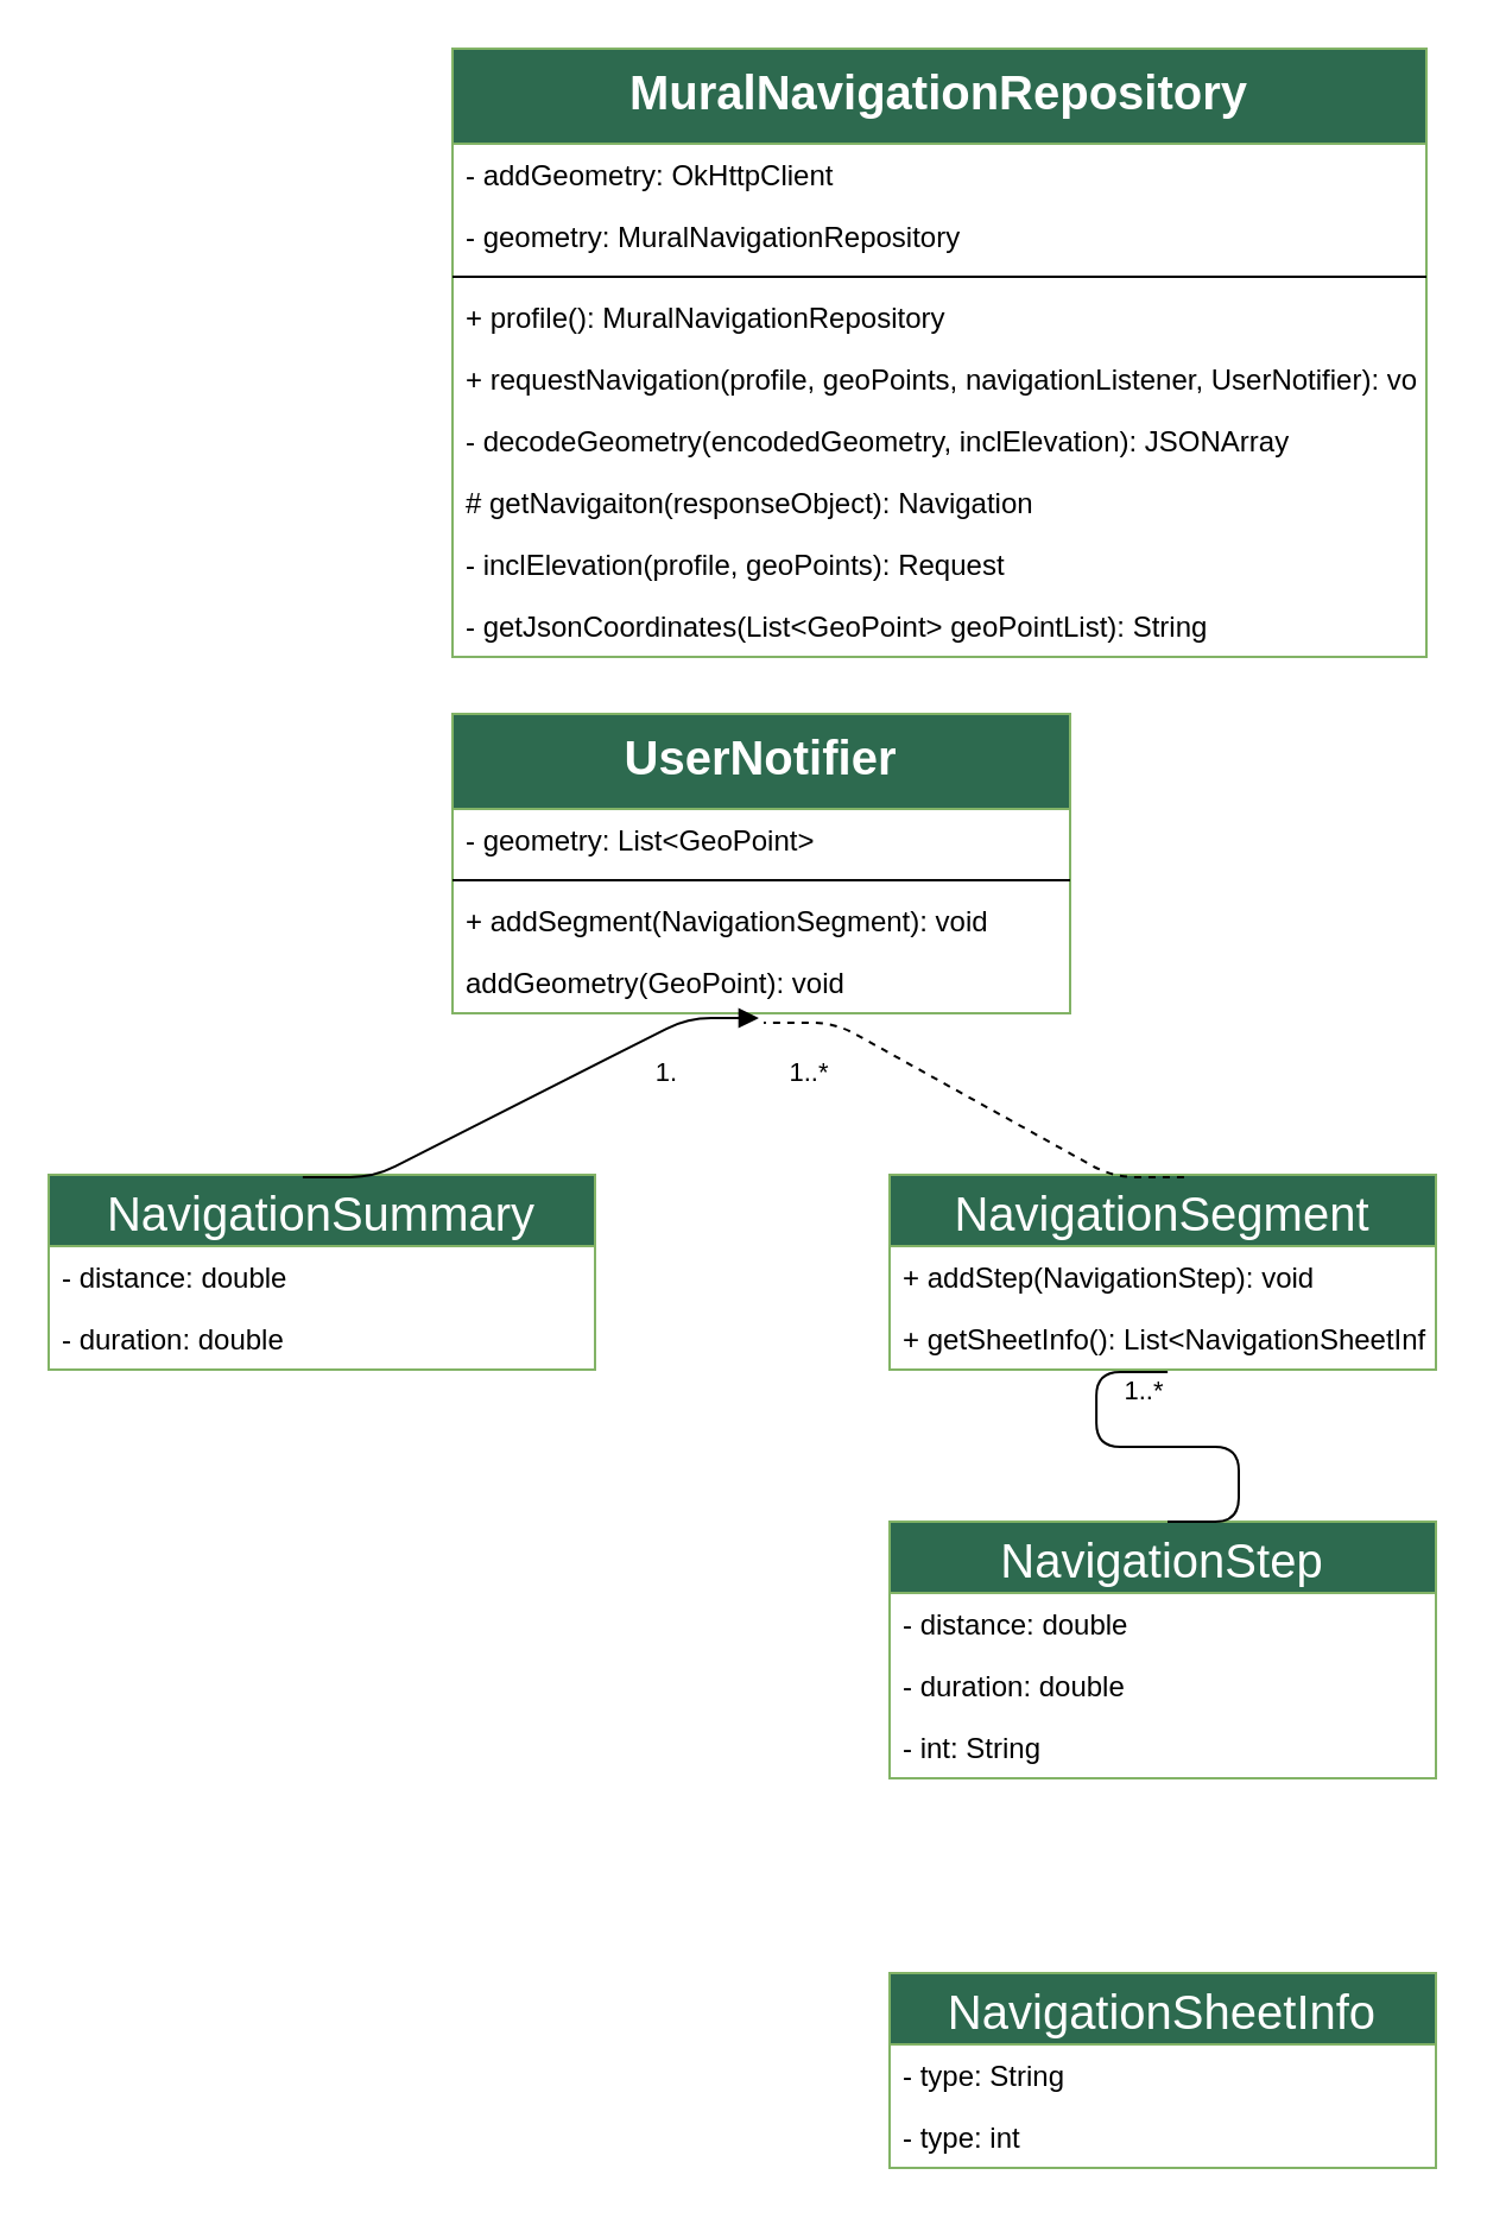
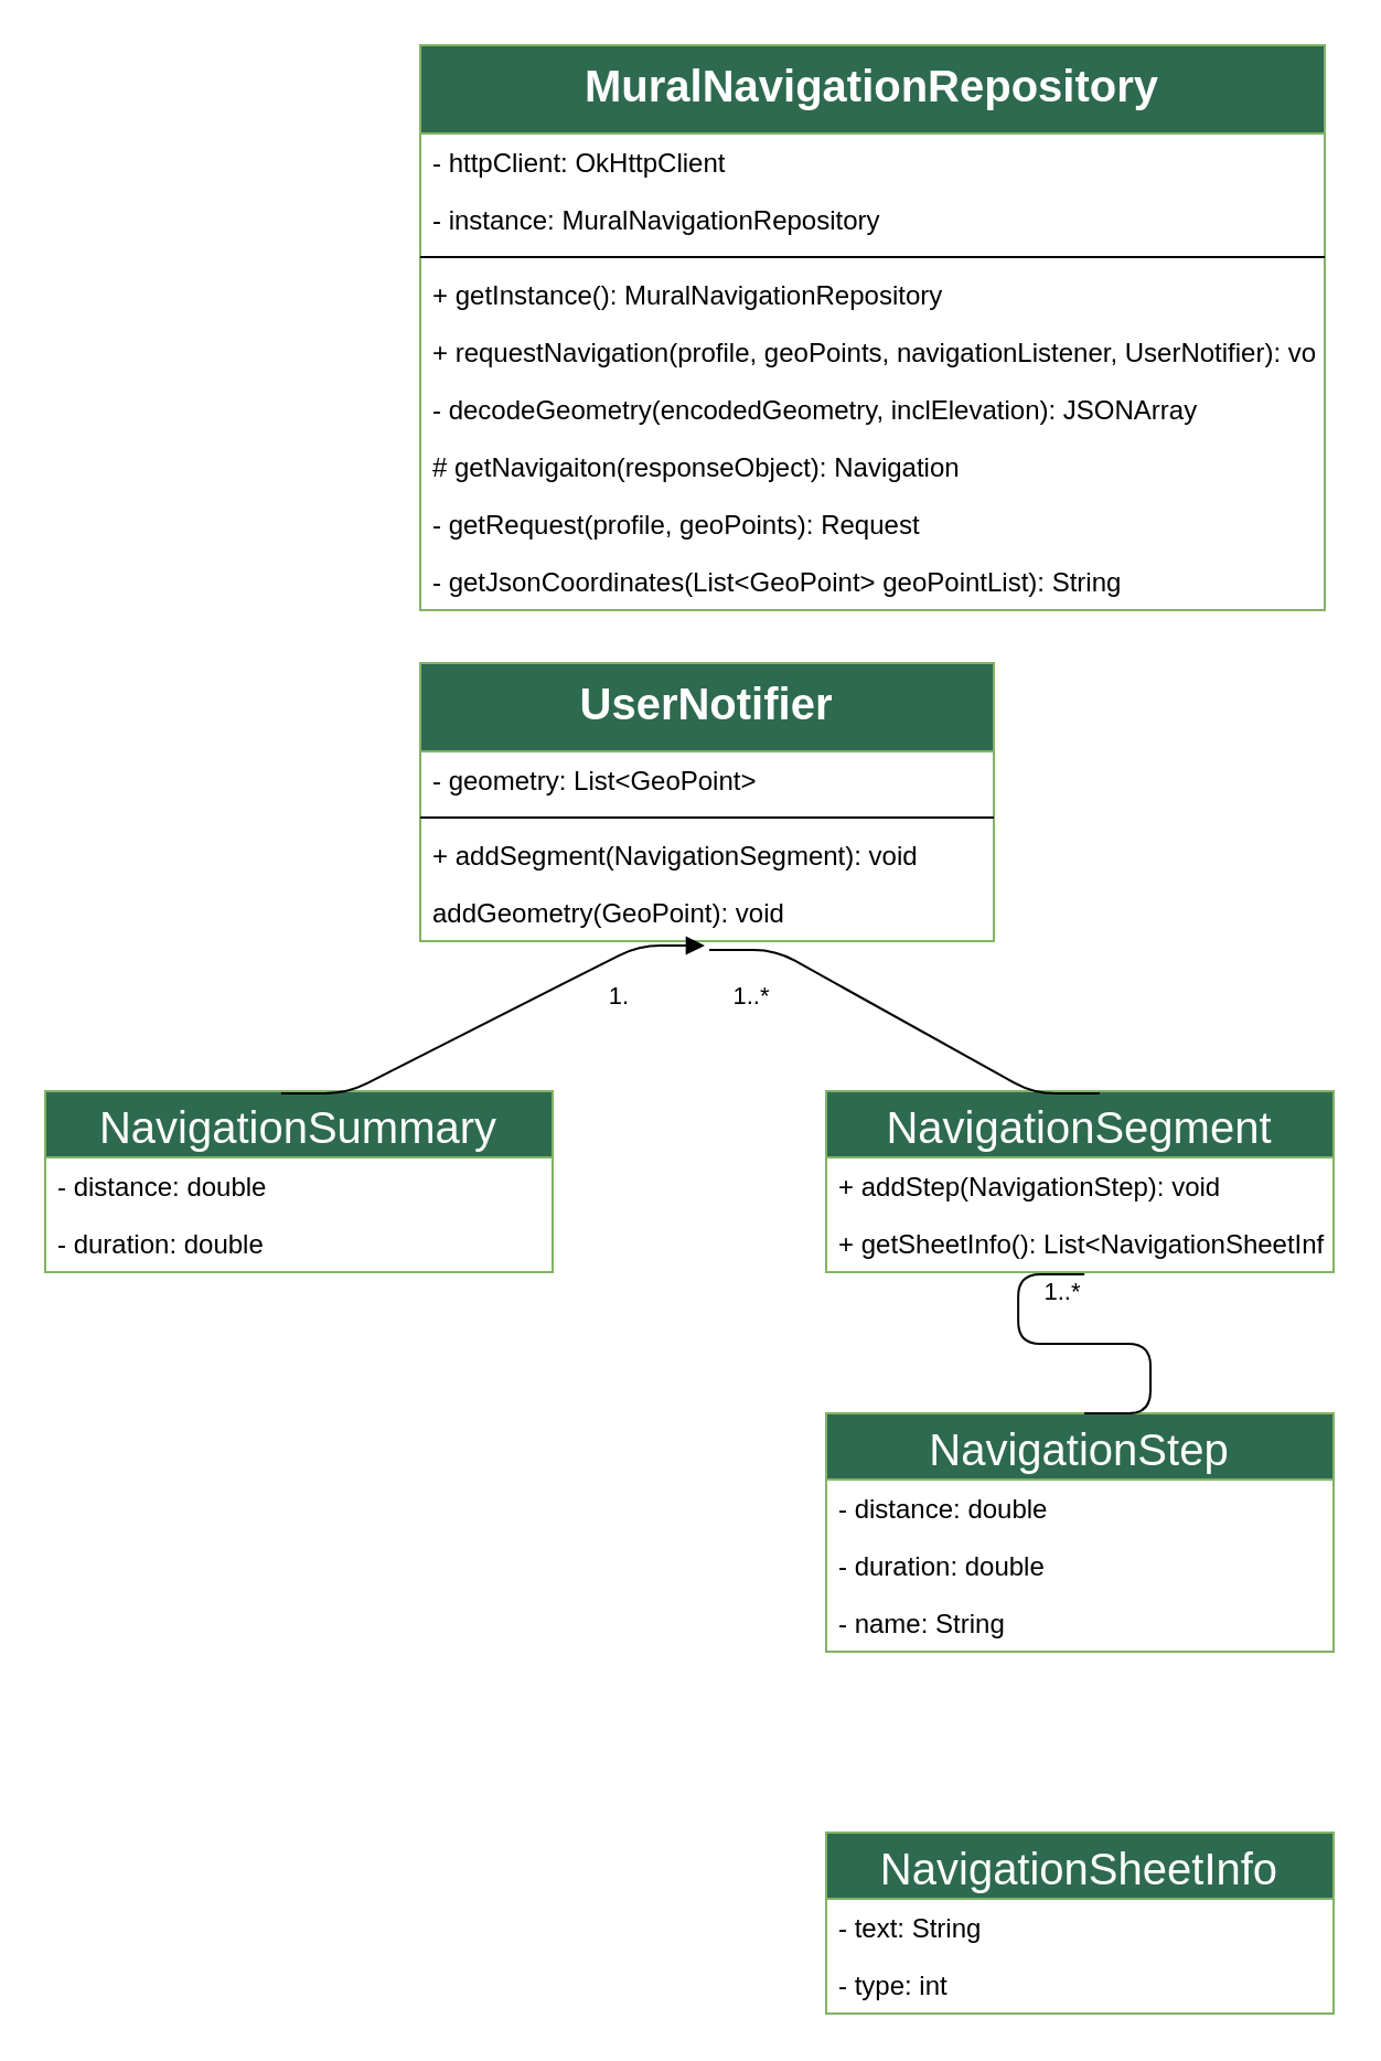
  <mxCell id="0" />
  <mxCell id="1" parent="0" />
  <mxCell id="2" value="MuralNavigationRepository" style="swimlane;fontStyle=1;align=center;verticalAlign=top;childLayout=stackLayout;horizontal=1;startSize=40;horizontalStack=0;resizeParent=1;resizeParentMax=0;resizeLast=0;collapsible=1;marginBottom=0;strokeColor=#82b366;fillColor=#2d6a4f;fontColor=#FFFFFF;fontSize=20;" parent="1" vertex="1"><mxGeometry x="190" y="20" width="410" height="256" as="geometry" /></mxCell>
- <mxCell id="3" value="- addGeometry: OkHttpClient" style="text;strokeColor=none;fillColor=none;align=left;verticalAlign=top;spacingLeft=4;spacingRight=4;overflow=hidden;rotatable=0;points=[[0,0.5],[1,0.5]];portConstraint=eastwest;" parent="2" vertex="1"><mxGeometry y="40" width="410" height="26" as="geometry" /></mxCell>
- <mxCell id="4" value="- geometry: MuralNavigationRepository" style="text;strokeColor=none;fillColor=none;align=left;verticalAlign=top;spacingLeft=4;spacingRight=4;overflow=hidden;rotatable=0;points=[[0,0.5],[1,0.5]];portConstraint=eastwest;" parent="2" vertex="1"><mxGeometry y="66" width="410" height="26" as="geometry" /></mxCell>
+ <mxCell id="3" value="- httpClient: OkHttpClient" style="text;strokeColor=none;fillColor=none;align=left;verticalAlign=top;spacingLeft=4;spacingRight=4;overflow=hidden;rotatable=0;points=[[0,0.5],[1,0.5]];portConstraint=eastwest;" parent="2" vertex="1"><mxGeometry y="40" width="410" height="26" as="geometry" /></mxCell>
+ <mxCell id="4" value="- instance: MuralNavigationRepository" style="text;strokeColor=none;fillColor=none;align=left;verticalAlign=top;spacingLeft=4;spacingRight=4;overflow=hidden;rotatable=0;points=[[0,0.5],[1,0.5]];portConstraint=eastwest;" parent="2" vertex="1"><mxGeometry y="66" width="410" height="26" as="geometry" /></mxCell>
  <mxCell id="5" value="" style="line;strokeWidth=1;fillColor=none;align=left;verticalAlign=middle;spacingTop=-1;spacingLeft=3;spacingRight=3;rotatable=0;labelPosition=right;points=[];portConstraint=eastwest;" parent="2" vertex="1"><mxGeometry y="92" width="410" height="8" as="geometry" /></mxCell>
- <mxCell id="6" value="+ profile(): MuralNavigationRepository" style="text;strokeColor=none;fillColor=none;align=left;verticalAlign=top;spacingLeft=4;spacingRight=4;overflow=hidden;rotatable=0;points=[[0,0.5],[1,0.5]];portConstraint=eastwest;" parent="2" vertex="1"><mxGeometry y="100" width="410" height="26" as="geometry" /></mxCell>
+ <mxCell id="6" value="+ getInstance(): MuralNavigationRepository" style="text;strokeColor=none;fillColor=none;align=left;verticalAlign=top;spacingLeft=4;spacingRight=4;overflow=hidden;rotatable=0;points=[[0,0.5],[1,0.5]];portConstraint=eastwest;" parent="2" vertex="1"><mxGeometry y="100" width="410" height="26" as="geometry" /></mxCell>
  <mxCell id="7" value="+ requestNavigation(profile, geoPoints, navigationListener, UserNotifier): void" style="text;strokeColor=none;fillColor=none;align=left;verticalAlign=top;spacingLeft=4;spacingRight=4;overflow=hidden;rotatable=0;points=[[0,0.5],[1,0.5]];portConstraint=eastwest;" parent="2" vertex="1"><mxGeometry y="126" width="410" height="26" as="geometry" /></mxCell>
  <mxCell id="8" value="- decodeGeometry(encodedGeometry, inclElevation): JSONArray" style="text;strokeColor=none;fillColor=none;align=left;verticalAlign=top;spacingLeft=4;spacingRight=4;overflow=hidden;rotatable=0;points=[[0,0.5],[1,0.5]];portConstraint=eastwest;" parent="2" vertex="1"><mxGeometry y="152" width="410" height="26" as="geometry" /></mxCell>
  <mxCell id="9" value="# getNavigaiton(responseObject): Navigation" style="text;strokeColor=none;fillColor=none;align=left;verticalAlign=top;spacingLeft=4;spacingRight=4;overflow=hidden;rotatable=0;points=[[0,0.5],[1,0.5]];portConstraint=eastwest;" vertex="1" parent="2"><mxGeometry y="178" width="410" height="26" as="geometry" /></mxCell>
- <mxCell id="10" value="- inclElevation(profile, geoPoints): Request" style="text;strokeColor=none;fillColor=none;align=left;verticalAlign=top;spacingLeft=4;spacingRight=4;overflow=hidden;rotatable=0;points=[[0,0.5],[1,0.5]];portConstraint=eastwest;" vertex="1" parent="2"><mxGeometry y="204" width="410" height="26" as="geometry" /></mxCell>
+ <mxCell id="10" value="- getRequest(profile, geoPoints): Request" style="text;strokeColor=none;fillColor=none;align=left;verticalAlign=top;spacingLeft=4;spacingRight=4;overflow=hidden;rotatable=0;points=[[0,0.5],[1,0.5]];portConstraint=eastwest;" vertex="1" parent="2"><mxGeometry y="204" width="410" height="26" as="geometry" /></mxCell>
  <mxCell id="11" value="- getJsonCoordinates(List&lt;GeoPoint&gt; geoPointList): String" style="text;strokeColor=none;fillColor=none;align=left;verticalAlign=top;spacingLeft=4;spacingRight=4;overflow=hidden;rotatable=0;points=[[0,0.5],[1,0.5]];portConstraint=eastwest;" vertex="1" parent="2"><mxGeometry y="230" width="410" height="26" as="geometry" /></mxCell>
  <mxCell id="12" value="" style="text;strokeColor=none;fillColor=none;align=left;verticalAlign=middle;spacingTop=-1;spacingLeft=4;spacingRight=4;rotatable=0;labelPosition=right;points=[];portConstraint=eastwest;" parent="1" vertex="1"><mxGeometry x="290" y="480" width="20" height="14" as="geometry" /></mxCell>
  <mxCell id="13" value="NavigationSegment" style="swimlane;fontStyle=0;childLayout=stackLayout;horizontal=1;startSize=30;horizontalStack=0;resizeParent=1;resizeParentMax=0;resizeLast=0;collapsible=1;marginBottom=0;strokeColor=#82b366;fillColor=#2d6a4f;fontColor=#FFFFFF;fontSize=20;" vertex="1" parent="1"><mxGeometry x="374" y="494" width="230" height="82" as="geometry" /></mxCell>
  <mxCell id="14" value="+ addStep(NavigationStep): void" style="text;strokeColor=none;fillColor=none;align=left;verticalAlign=top;spacingLeft=4;spacingRight=4;overflow=hidden;rotatable=0;points=[[0,0.5],[1,0.5]];portConstraint=eastwest;" vertex="1" parent="13"><mxGeometry y="30" width="230" height="26" as="geometry" /></mxCell>
  <mxCell id="15" value="+ getSheetInfo(): List&lt;NavigationSheetInfo&gt;" style="text;strokeColor=none;fillColor=none;align=left;verticalAlign=top;spacingLeft=4;spacingRight=4;overflow=hidden;rotatable=0;points=[[0,0.5],[1,0.5]];portConstraint=eastwest;" vertex="1" parent="13"><mxGeometry y="56" width="230" height="26" as="geometry" /></mxCell>
  <mxCell id="16" value="NavigationSheetInfo" style="swimlane;fontStyle=0;childLayout=stackLayout;horizontal=1;startSize=30;horizontalStack=0;resizeParent=1;resizeParentMax=0;resizeLast=0;collapsible=1;marginBottom=0;strokeColor=#82b366;fillColor=#2d6a4f;fontColor=#FFFFFF;fontSize=20;" vertex="1" parent="1"><mxGeometry x="374" y="830" width="230" height="82" as="geometry" /></mxCell>
- <mxCell id="17" value="- type: String" style="text;strokeColor=none;fillColor=none;align=left;verticalAlign=top;spacingLeft=4;spacingRight=4;overflow=hidden;rotatable=0;points=[[0,0.5],[1,0.5]];portConstraint=eastwest;" vertex="1" parent="16"><mxGeometry y="30" width="230" height="26" as="geometry" /></mxCell>
+ <mxCell id="17" value="- text: String" style="text;strokeColor=none;fillColor=none;align=left;verticalAlign=top;spacingLeft=4;spacingRight=4;overflow=hidden;rotatable=0;points=[[0,0.5],[1,0.5]];portConstraint=eastwest;" vertex="1" parent="16"><mxGeometry y="30" width="230" height="26" as="geometry" /></mxCell>
  <mxCell id="18" value="- type: int" style="text;strokeColor=none;fillColor=none;align=left;verticalAlign=top;spacingLeft=4;spacingRight=4;overflow=hidden;rotatable=0;points=[[0,0.5],[1,0.5]];portConstraint=eastwest;" vertex="1" parent="16"><mxGeometry y="56" width="230" height="26" as="geometry" /></mxCell>
  <mxCell id="19" value="UserNotifier" style="swimlane;fontStyle=1;align=center;verticalAlign=top;childLayout=stackLayout;horizontal=1;startSize=40;horizontalStack=0;resizeParent=1;resizeParentMax=0;resizeLast=0;collapsible=1;marginBottom=0;strokeColor=#82b366;fillColor=#2d6a4f;fontColor=#FFFFFF;fontSize=20;" vertex="1" parent="1"><mxGeometry x="190" y="300" width="260" height="126" as="geometry" /></mxCell>
  <mxCell id="20" value="- geometry: List&lt;GeoPoint&gt;" style="text;strokeColor=none;fillColor=none;align=left;verticalAlign=top;spacingLeft=4;spacingRight=4;overflow=hidden;rotatable=0;points=[[0,0.5],[1,0.5]];portConstraint=eastwest;" vertex="1" parent="19"><mxGeometry y="40" width="260" height="26" as="geometry" /></mxCell>
  <mxCell id="21" value="" style="line;strokeWidth=1;fillColor=none;align=left;verticalAlign=middle;spacingTop=-1;spacingLeft=3;spacingRight=3;rotatable=0;labelPosition=right;points=[];portConstraint=eastwest;" vertex="1" parent="19"><mxGeometry y="66" width="260" height="8" as="geometry" /></mxCell>
  <mxCell id="22" value="+ addSegment(NavigationSegment): void" style="text;strokeColor=none;fillColor=none;align=left;verticalAlign=top;spacingLeft=4;spacingRight=4;overflow=hidden;rotatable=0;points=[[0,0.5],[1,0.5]];portConstraint=eastwest;" vertex="1" parent="19"><mxGeometry y="74" width="260" height="26" as="geometry" /></mxCell>
  <mxCell id="23" value="addGeometry(GeoPoint): void" style="text;strokeColor=none;fillColor=none;align=left;verticalAlign=top;spacingLeft=4;spacingRight=4;overflow=hidden;rotatable=0;points=[[0,0.5],[1,0.5]];portConstraint=eastwest;" vertex="1" parent="19"><mxGeometry y="100" width="260" height="26" as="geometry" /></mxCell>
  <mxCell id="24" value="NavigationStep" style="swimlane;fontStyle=0;childLayout=stackLayout;horizontal=1;startSize=30;horizontalStack=0;resizeParent=1;resizeParentMax=0;resizeLast=0;collapsible=1;marginBottom=0;strokeColor=#82b366;fillColor=#2d6a4f;fontColor=#FFFFFF;fontSize=20;" vertex="1" parent="1"><mxGeometry x="374" y="640" width="230" height="108" as="geometry" /></mxCell>
  <mxCell id="25" value="- distance: double" style="text;strokeColor=none;fillColor=none;align=left;verticalAlign=top;spacingLeft=4;spacingRight=4;overflow=hidden;rotatable=0;points=[[0,0.5],[1,0.5]];portConstraint=eastwest;" vertex="1" parent="24"><mxGeometry y="30" width="230" height="26" as="geometry" /></mxCell>
  <mxCell id="26" value="- duration: double" style="text;strokeColor=none;fillColor=none;align=left;verticalAlign=top;spacingLeft=4;spacingRight=4;overflow=hidden;rotatable=0;points=[[0,0.5],[1,0.5]];portConstraint=eastwest;" vertex="1" parent="24"><mxGeometry y="56" width="230" height="26" as="geometry" /></mxCell>
- <mxCell id="27" value="- int: String" style="text;strokeColor=none;fillColor=none;align=left;verticalAlign=top;spacingLeft=4;spacingRight=4;overflow=hidden;rotatable=0;points=[[0,0.5],[1,0.5]];portConstraint=eastwest;" vertex="1" parent="24"><mxGeometry y="82" width="230" height="26" as="geometry" /></mxCell>
+ <mxCell id="27" value="- name: String" style="text;strokeColor=none;fillColor=none;align=left;verticalAlign=top;spacingLeft=4;spacingRight=4;overflow=hidden;rotatable=0;points=[[0,0.5],[1,0.5]];portConstraint=eastwest;" vertex="1" parent="24"><mxGeometry y="82" width="230" height="26" as="geometry" /></mxCell>
  <mxCell id="28" value="NavigationSummary" style="swimlane;fontStyle=0;childLayout=stackLayout;horizontal=1;startSize=30;horizontalStack=0;resizeParent=1;resizeParentMax=0;resizeLast=0;collapsible=1;marginBottom=0;strokeColor=#82b366;fillColor=#2d6a4f;fontColor=#FFFFFF;fontSize=20;" vertex="1" parent="1"><mxGeometry x="20" y="494" width="230" height="82" as="geometry" /></mxCell>
  <mxCell id="29" value="- distance: double" style="text;strokeColor=none;fillColor=none;align=left;verticalAlign=top;spacingLeft=4;spacingRight=4;overflow=hidden;rotatable=0;points=[[0,0.5],[1,0.5]];portConstraint=eastwest;" vertex="1" parent="28"><mxGeometry y="30" width="230" height="26" as="geometry" /></mxCell>
  <mxCell id="30" value="- duration: double" style="text;strokeColor=none;fillColor=none;align=left;verticalAlign=top;spacingLeft=4;spacingRight=4;overflow=hidden;rotatable=0;points=[[0,0.5],[1,0.5]];portConstraint=eastwest;" vertex="1" parent="28"><mxGeometry y="56" width="230" height="26" as="geometry" /></mxCell>
- <mxCell id="31" value="" style="endArrow=none;html=1;entryX=0.504;entryY=1.154;entryDx=0;entryDy=0;entryPerimeter=0;exitX=0.539;exitY=0.012;exitDx=0;exitDy=0;exitPerimeter=0;edgeStyle=entityRelationEdgeStyle;dashed=1;" edge="1" parent="1" source="13" target="23"><mxGeometry width="50" height="50" relative="1" as="geometry"><mxPoint x="400" y="700" as="sourcePoint" /><mxPoint x="330" y="460" as="targetPoint" /></mxGeometry></mxCell>
+ <mxCell id="31" value="" style="endArrow=none;html=1;entryX=0.504;entryY=1.154;entryDx=0;entryDy=0;entryPerimeter=0;exitX=0.539;exitY=0.012;exitDx=0;exitDy=0;exitPerimeter=0;edgeStyle=entityRelationEdgeStyle;" edge="1" parent="1" source="13" target="23"><mxGeometry width="50" height="50" relative="1" as="geometry"><mxPoint x="400" y="700" as="sourcePoint" /><mxPoint x="330" y="460" as="targetPoint" /></mxGeometry></mxCell>
  <mxCell id="32" value="1..*" style="edgeLabel;html=1;align=center;verticalAlign=middle;resizable=0;points=[];" vertex="1" connectable="0" parent="31"><mxGeometry x="0.648" y="3" relative="1" as="geometry"><mxPoint x="-13" y="16" as="offset" /></mxGeometry></mxCell>
  <mxCell id="33" value="" style="endArrow=block;html=1;entryX=0.496;entryY=1.077;entryDx=0;entryDy=0;entryPerimeter=0;exitX=0.465;exitY=0.012;exitDx=0;exitDy=0;exitPerimeter=0;edgeStyle=entityRelationEdgeStyle;" edge="1" parent="1" source="28" target="23"><mxGeometry width="50" height="50" relative="1" as="geometry"><mxPoint x="507.97" y="504.984" as="sourcePoint" /><mxPoint x="331.04" y="440.004" as="targetPoint" /></mxGeometry></mxCell>
  <mxCell id="34" value="1." style="edgeLabel;html=1;align=center;verticalAlign=middle;resizable=0;points=[];" vertex="1" connectable="0" parent="33"><mxGeometry x="0.596" y="-2" relative="1" as="geometry"><mxPoint y="15" as="offset" /></mxGeometry></mxCell>
  <mxCell id="35" value="" style="endArrow=none;html=1;entryX=0.509;entryY=1.038;entryDx=0;entryDy=0;entryPerimeter=0;edgeStyle=entityRelationEdgeStyle;" edge="1" parent="1" target="15"><mxGeometry width="50" height="50" relative="1" as="geometry"><mxPoint x="491" y="640" as="sourcePoint" /><mxPoint x="450" y="650" as="targetPoint" /></mxGeometry></mxCell>
  <mxCell id="36" value="1..*" style="edgeLabel;html=1;align=center;verticalAlign=middle;resizable=0;points=[];" vertex="1" connectable="0" parent="35"><mxGeometry x="0.737" y="-1" relative="1" as="geometry"><mxPoint x="13" y="7" as="offset" /></mxGeometry></mxCell>
